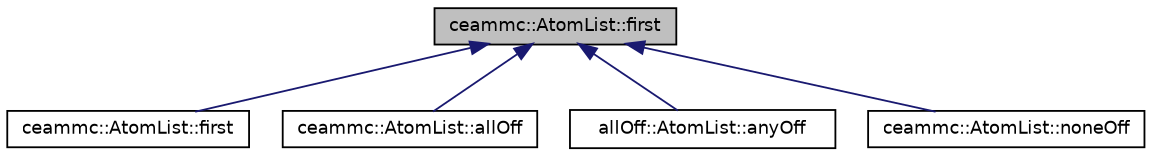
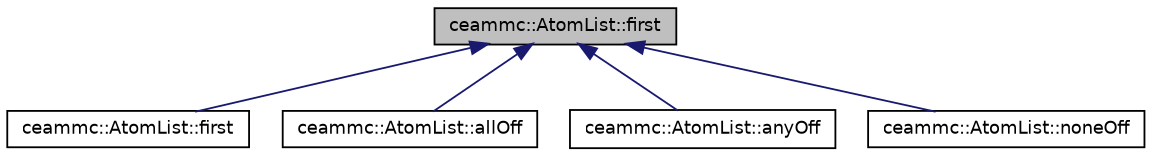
  digraph {
    rankdir=TB
    node [color=black fillcolor=white fontname=Helvetica fontsize=10 shape=record style=filled]
    edge [color=midnightblue dir=back fontname=Helvetica fontsize=10 labelfontname=Helvetica labelfontsize=10 style=solid]
    n1 [fillcolor=grey75 fontcolor=black height=0.2 label="ceammc::AtomList::first" width=0.4]
    n2 [height=0.2 label="ceammc::AtomList::first" width=0.4]
    n3 [height=0.2 label="ceammc::AtomList::allOff" width=0.4]
-   n4 [height=0.2 label="allOff::AtomList::anyOff" width=0.4]
+   n4 [height=0.2 label="ceammc::AtomList::anyOff" width=0.4]
    n5 [height=0.2 label="ceammc::AtomList::noneOff" width=0.4]
    n1 -> n2
    n1 -> n3
    n1 -> n4
    n1 -> n5
  }
